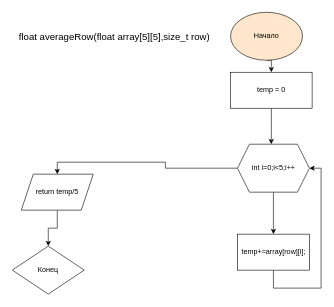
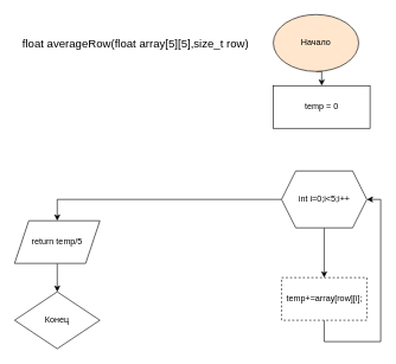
  <mxCell id="0" />
  <mxCell id="1" parent="0" />
  <mxCell id="2" style="edgeStyle=orthogonalEdgeStyle;rounded=0;orthogonalLoop=1;jettySize=auto;html=1;exitX=0.5;exitY=1;exitDx=0;exitDy=0;entryX=0.5;entryY=0;entryDx=0;entryDy=0;" parent="1" source="3" target="5" edge="1"><mxGeometry relative="1" as="geometry" /></mxCell>
  <mxCell id="3" value="&lt;div&gt;Начало&lt;/div&gt;" style="ellipse;whiteSpace=wrap;html=1;fillColor=#ffe6cc;" parent="1" vertex="1"><mxGeometry x="384" y="20" width="120" height="80" as="geometry" /></mxCell>
- <mxCell id="4" style="edgeStyle=orthogonalEdgeStyle;rounded=0;orthogonalLoop=1;jettySize=auto;html=1;exitX=0.5;exitY=1;exitDx=0;exitDy=0;entryX=0.47;entryY=0;entryDx=0;entryDy=0;entryPerimeter=0;endArrow=classic;endFill=1;" edge="1" parent="1" source="5" target="8"><mxGeometry relative="1" as="geometry" /></mxCell>
  <mxCell id="5" value="temp = 0" style="rounded=0;whiteSpace=wrap;html=1;" parent="1" vertex="1"><mxGeometry x="384" y="120" width="136" height="60" as="geometry" /></mxCell>
  <mxCell id="6" style="edgeStyle=orthogonalEdgeStyle;rounded=0;orthogonalLoop=1;jettySize=auto;html=1;exitX=0;exitY=0.5;exitDx=0;exitDy=0;entryX=0.5;entryY=0;entryDx=0;entryDy=0;strokeColor=default;endArrow=classic;endFill=1;" parent="1" source="8" target="10" edge="1"><mxGeometry relative="1" as="geometry" /></mxCell>
  <mxCell id="7" style="edgeStyle=orthogonalEdgeStyle;rounded=0;orthogonalLoop=1;jettySize=auto;html=1;exitX=0.5;exitY=1;exitDx=0;exitDy=0;entryX=0.5;entryY=0;entryDx=0;entryDy=0;endArrow=classic;endFill=1;" edge="1" parent="1" source="8" target="14"><mxGeometry relative="1" as="geometry" /></mxCell>
  <mxCell id="8" value="int i=0;i&amp;lt;5;i++" style="shape=hexagon;perimeter=hexagonPerimeter2;whiteSpace=wrap;html=1;fixedSize=1;" parent="1" vertex="1"><mxGeometry x="395.5" y="240" width="120" height="80" as="geometry" /></mxCell>
  <mxCell id="9" style="edgeStyle=orthogonalEdgeStyle;rounded=0;orthogonalLoop=1;jettySize=auto;html=1;exitX=0.5;exitY=1;exitDx=0;exitDy=0;entryX=0.5;entryY=0;entryDx=0;entryDy=0;strokeColor=default;endArrow=classic;endFill=1;" parent="1" source="10" target="11" edge="1"><mxGeometry relative="1" as="geometry" /></mxCell>
- <mxCell id="10" value="return temp/5" style="shape=parallelogram;perimeter=parallelogramPerimeter;whiteSpace=wrap;html=1;fixedSize=1;" parent="1" vertex="1"><mxGeometry x="35" y="290" width="120" height="60" as="geometry" /></mxCell>
+ <mxCell id="10" value="return temp/5" style="shape=parallelogram;perimeter=parallelogramPerimeter;whiteSpace=wrap;html=1;fixedSize=1;" parent="1" vertex="1"><mxGeometry x="20" y="310" width="120" height="60" as="geometry" /></mxCell>
  <mxCell id="11" value="&lt;div&gt;Конец&lt;/div&gt;" style="rhombus;whiteSpace=wrap;html=1;" parent="1" vertex="1"><mxGeometry x="20" y="410" width="120" height="80" as="geometry" /></mxCell>
  <mxCell id="12" value="float averageRow(float array[5][5],size_t row)" style="text;html=1;align=center;verticalAlign=middle;resizable=0;points=[];autosize=1;strokeColor=none;fillColor=none;fontSize=16;" parent="1" vertex="1"><mxGeometry x="20" y="45" width="340" height="30" as="geometry" /></mxCell>
  <mxCell id="13" style="edgeStyle=orthogonalEdgeStyle;rounded=0;orthogonalLoop=1;jettySize=auto;html=1;exitX=0.5;exitY=1;exitDx=0;exitDy=0;entryX=1;entryY=0.5;entryDx=0;entryDy=0;endArrow=classic;endFill=1;" edge="1" parent="1" source="14" target="8"><mxGeometry relative="1" as="geometry"><Array as="points"><mxPoint x="455" y="480" /><mxPoint x="535" y="480" /><mxPoint x="535" y="280" /></Array></mxGeometry></mxCell>
- <mxCell id="14" value="temp+=array[row][i];" style="rounded=0;whiteSpace=wrap;html=1;" vertex="1" parent="1"><mxGeometry x="395.5" y="390" width="120" height="60" as="geometry" /></mxCell>
+ <mxCell id="14" value="temp+=array[row][i];" style="rounded=0;whiteSpace=wrap;html=1;dashed=1;" vertex="1" parent="1"><mxGeometry x="395.5" y="390" width="120" height="60" as="geometry" /></mxCell>
